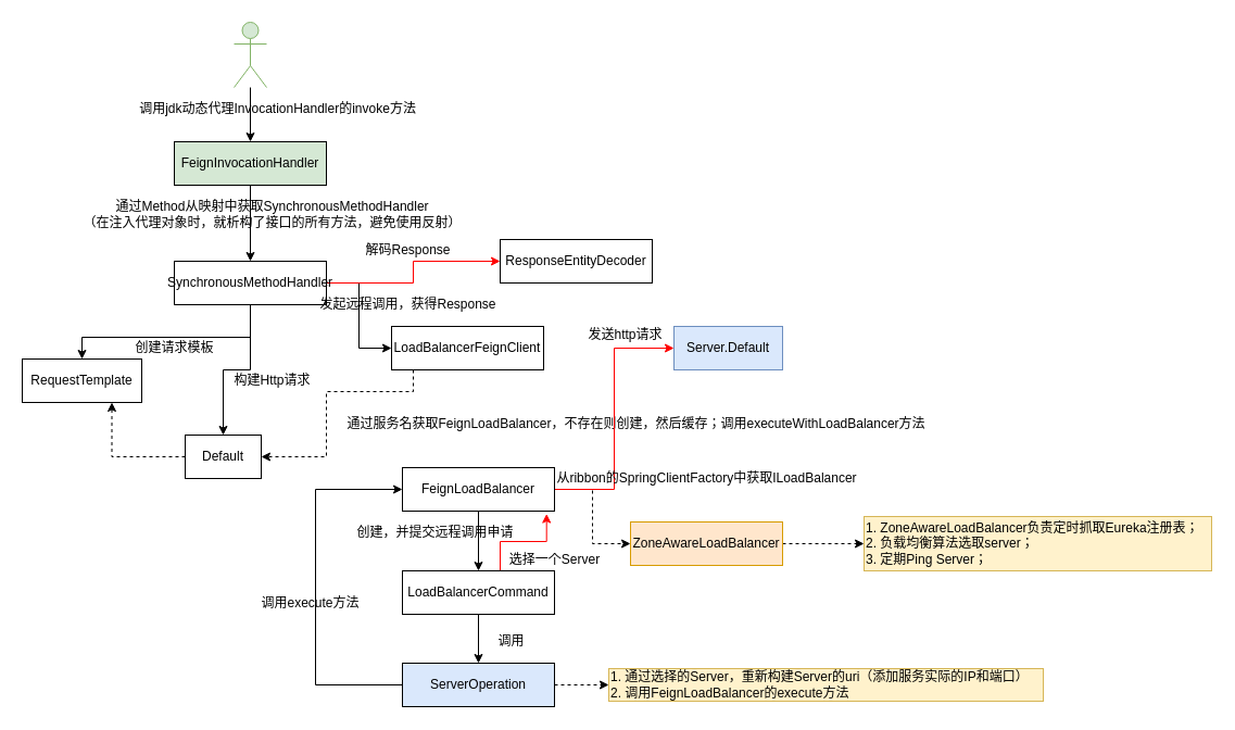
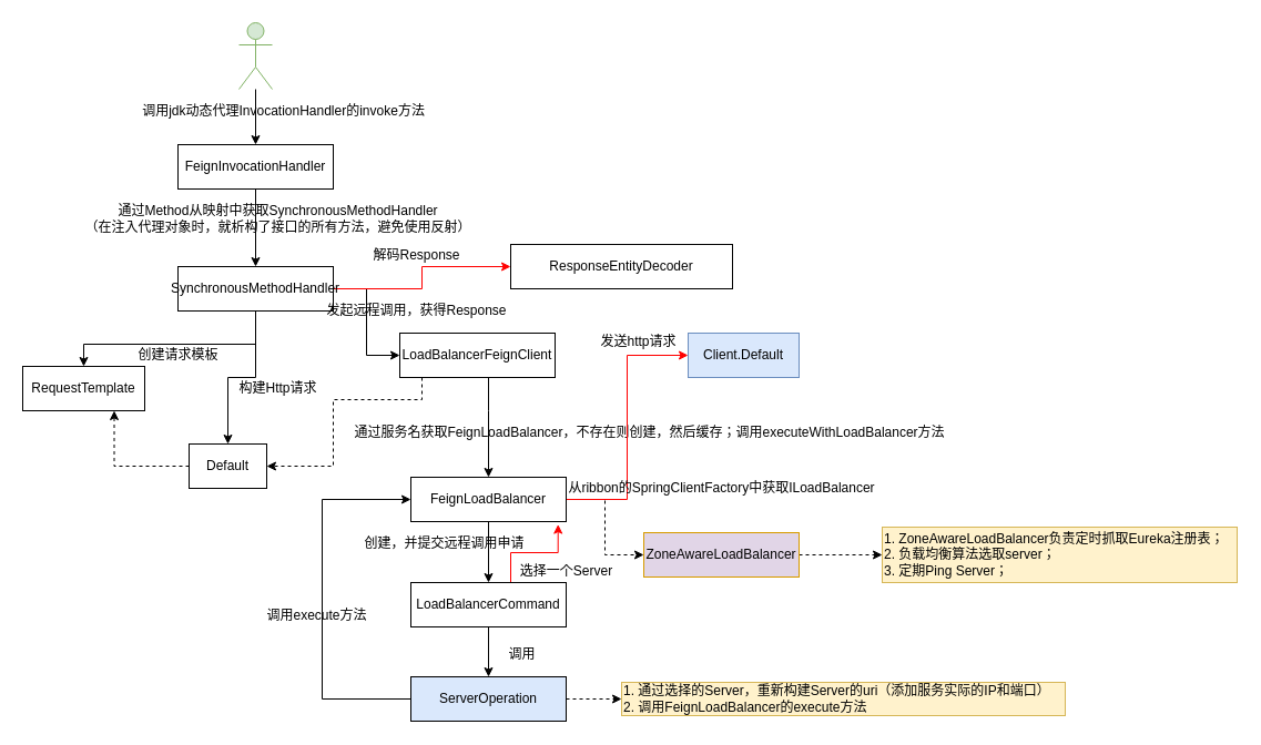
  <mxCell id="0" />
  <mxCell id="1" parent="0" />
  <mxCell id="2" style="edgeStyle=orthogonalEdgeStyle;rounded=0;orthogonalLoop=1;jettySize=auto;html=1;" edge="1" parent="1" source="3" target="5"><mxGeometry relative="1" as="geometry" /></mxCell>
  <mxCell id="3" value="" style="shape=umlActor;verticalLabelPosition=bottom;verticalAlign=top;html=1;outlineConnect=0;fillColor=#d5e8d4;strokeColor=#82b366;" parent="1" vertex="1"><mxGeometry x="215" y="20" width="30" height="60" as="geometry" /></mxCell>
  <mxCell id="4" style="edgeStyle=orthogonalEdgeStyle;rounded=0;orthogonalLoop=1;jettySize=auto;html=1;" edge="1" parent="1" source="5" target="11"><mxGeometry relative="1" as="geometry" /></mxCell>
- <mxCell id="5" value="FeignInvocationHandler" style="rounded=0;whiteSpace=wrap;html=1;fillColor=#d5e8d4;" parent="1" vertex="1"><mxGeometry x="160" y="130" width="140" height="40" as="geometry" /></mxCell>
+ <mxCell id="5" value="FeignInvocationHandler" style="rounded=0;whiteSpace=wrap;html=1;" parent="1" vertex="1"><mxGeometry x="160" y="130" width="140" height="40" as="geometry" /></mxCell>
  <mxCell id="6" value="调用jdk动态代理&lt;span&gt;InvocationHandler的invoke方法&lt;/span&gt;" style="text;html=1;align=center;verticalAlign=middle;resizable=0;points=[];autosize=1;strokeColor=none;fillColor=none;" parent="1" vertex="1"><mxGeometry x="120" y="90" width="270" height="20" as="geometry" /></mxCell>
  <mxCell id="7" style="edgeStyle=orthogonalEdgeStyle;rounded=0;orthogonalLoop=1;jettySize=auto;html=1;" edge="1" parent="1" source="11" target="13"><mxGeometry relative="1" as="geometry"><Array as="points"><mxPoint x="230" y="310" /><mxPoint x="75" y="310" /></Array></mxGeometry></mxCell>
  <mxCell id="8" style="edgeStyle=orthogonalEdgeStyle;rounded=0;orthogonalLoop=1;jettySize=auto;html=1;" edge="1" parent="1" source="11" target="16"><mxGeometry relative="1" as="geometry" /></mxCell>
  <mxCell id="9" style="edgeStyle=orthogonalEdgeStyle;rounded=0;orthogonalLoop=1;jettySize=auto;html=1;entryX=0;entryY=0.5;entryDx=0;entryDy=0;" edge="1" parent="1" source="11" target="20"><mxGeometry relative="1" as="geometry" /></mxCell>
  <mxCell id="10" style="edgeStyle=orthogonalEdgeStyle;rounded=0;orthogonalLoop=1;jettySize=auto;html=1;strokeColor=#FF0000;" edge="1" parent="1" source="11" target="44"><mxGeometry relative="1" as="geometry" /></mxCell>
  <mxCell id="11" value="SynchronousMethodHandler" style="rounded=0;whiteSpace=wrap;html=1;" vertex="1" parent="1"><mxGeometry x="160" y="240" width="140" height="40" as="geometry" /></mxCell>
  <mxCell id="12" value="通过Method从映射中获取&lt;span&gt;SynchronousMethodHandler&lt;br&gt;（在注入代理对象时，就析构了接口的所有方法，避免使用反射）&lt;/span&gt;" style="text;html=1;align=center;verticalAlign=middle;resizable=0;points=[];autosize=1;strokeColor=none;fillColor=none;" vertex="1" parent="1"><mxGeometry x="70" y="182" width="360" height="30" as="geometry" /></mxCell>
  <mxCell id="13" value="RequestTemplate" style="rounded=0;whiteSpace=wrap;html=1;" vertex="1" parent="1"><mxGeometry x="20" y="330" width="110" height="40" as="geometry" /></mxCell>
  <mxCell id="14" value="创建请求模板" style="text;html=1;align=center;verticalAlign=middle;resizable=0;points=[];autosize=1;strokeColor=none;fillColor=none;" vertex="1" parent="1"><mxGeometry x="115" y="310" width="90" height="20" as="geometry" /></mxCell>
  <mxCell id="15" style="edgeStyle=orthogonalEdgeStyle;rounded=0;orthogonalLoop=1;jettySize=auto;html=1;entryX=0.75;entryY=1;entryDx=0;entryDy=0;dashed=1;" edge="1" parent="1" source="16" target="13"><mxGeometry relative="1" as="geometry" /></mxCell>
  <mxCell id="16" value="Default" style="rounded=0;whiteSpace=wrap;html=1;" vertex="1" parent="1"><mxGeometry x="170" y="400" width="70" height="40" as="geometry" /></mxCell>
  <mxCell id="17" value="构建Http请求" style="text;html=1;align=center;verticalAlign=middle;resizable=0;points=[];autosize=1;strokeColor=none;fillColor=none;" vertex="1" parent="1"><mxGeometry x="205" y="340" width="90" height="20" as="geometry" /></mxCell>
  <mxCell id="18" style="edgeStyle=orthogonalEdgeStyle;rounded=0;orthogonalLoop=1;jettySize=auto;html=1;dashed=1;" edge="1" parent="1" source="20"><mxGeometry relative="1" as="geometry"><mxPoint x="240" y="420" as="targetPoint" /><Array as="points"><mxPoint x="380" y="360" /><mxPoint x="300" y="360" /><mxPoint x="300" y="420" /></Array></mxGeometry></mxCell>
+ <mxCell id="19" style="edgeStyle=orthogonalEdgeStyle;rounded=0;orthogonalLoop=1;jettySize=auto;html=1;" edge="1" parent="1" source="20" target="26"><mxGeometry relative="1" as="geometry"><Array as="points"><mxPoint x="440" y="370" /><mxPoint x="440" y="370" /></Array></mxGeometry></mxCell>
  <mxCell id="20" value="LoadBalancerFeignClient" style="rounded=0;whiteSpace=wrap;html=1;" vertex="1" parent="1"><mxGeometry x="360" y="300" width="140" height="40" as="geometry" /></mxCell>
  <mxCell id="21" value="发起远程调用，获得Response" style="text;html=1;align=center;verticalAlign=middle;resizable=0;points=[];autosize=1;strokeColor=none;fillColor=none;" vertex="1" parent="1"><mxGeometry x="285" y="270" width="180" height="20" as="geometry" /></mxCell>
  <mxCell id="22" value="通过服务名获取FeignLoadBalancer，不存在则创建，然后缓存；调用executeWithLoadBalancer方法" style="text;html=1;align=center;verticalAlign=middle;resizable=0;points=[];autosize=1;strokeColor=none;fillColor=none;" vertex="1" parent="1"><mxGeometry x="310" y="380" width="550" height="20" as="geometry" /></mxCell>
  <mxCell id="23" style="edgeStyle=orthogonalEdgeStyle;rounded=0;orthogonalLoop=1;jettySize=auto;html=1;entryX=0;entryY=0.5;entryDx=0;entryDy=0;dashed=1;" edge="1" parent="1" source="26" target="28"><mxGeometry relative="1" as="geometry" /></mxCell>
  <mxCell id="24" style="edgeStyle=orthogonalEdgeStyle;rounded=0;orthogonalLoop=1;jettySize=auto;html=1;" edge="1" parent="1" source="26" target="33"><mxGeometry relative="1" as="geometry" /></mxCell>
  <mxCell id="25" style="edgeStyle=orthogonalEdgeStyle;rounded=0;orthogonalLoop=1;jettySize=auto;html=1;entryX=0;entryY=0.5;entryDx=0;entryDy=0;strokeColor=#FF0000;" edge="1" parent="1" source="26" target="42"><mxGeometry relative="1" as="geometry" /></mxCell>
  <mxCell id="26" value="&lt;span&gt;FeignLoadBalancer&lt;/span&gt;" style="rounded=0;whiteSpace=wrap;html=1;" vertex="1" parent="1"><mxGeometry x="370" y="430" width="140" height="40" as="geometry" /></mxCell>
  <mxCell id="27" style="edgeStyle=orthogonalEdgeStyle;rounded=0;orthogonalLoop=1;jettySize=auto;html=1;dashed=1;" edge="1" parent="1" source="28" target="30"><mxGeometry relative="1" as="geometry" /></mxCell>
- <mxCell id="28" value="ZoneAwareLoadBalancer" style="rounded=0;whiteSpace=wrap;html=1;fillColor=#ffe6cc;strokeColor=#d79b00;" vertex="1" parent="1"><mxGeometry x="580" y="480" width="140" height="40" as="geometry" /></mxCell>
+ <mxCell id="28" value="ZoneAwareLoadBalancer" style="rounded=0;whiteSpace=wrap;html=1;fillColor=#e1d5e7;strokeColor=#d79b00;" vertex="1" parent="1"><mxGeometry x="580" y="480" width="140" height="40" as="geometry" /></mxCell>
  <mxCell id="29" value="从ribbon的SpringClientFactory中获取ILoadBalancer" style="text;html=1;align=center;verticalAlign=middle;resizable=0;points=[];autosize=1;strokeColor=none;fillColor=none;" vertex="1" parent="1"><mxGeometry x="505" y="430" width="290" height="20" as="geometry" /></mxCell>
  <mxCell id="30" value="&lt;span&gt;1. ZoneAwareLoadBalancer负责定时抓取Eureka注册表；&lt;br&gt;2. 负载均衡算法选取server；&lt;br&gt;3. 定期Ping Server；&lt;br&gt;&lt;/span&gt;" style="text;html=1;align=left;verticalAlign=middle;resizable=0;points=[];autosize=1;strokeColor=#d6b656;fillColor=#fff2cc;" vertex="1" parent="1"><mxGeometry x="795" y="475" width="320" height="50" as="geometry" /></mxCell>
  <mxCell id="31" style="edgeStyle=orthogonalEdgeStyle;rounded=0;orthogonalLoop=1;jettySize=auto;html=1;entryX=0.948;entryY=1.064;entryDx=0;entryDy=0;entryPerimeter=0;strokeColor=#FF0000;" edge="1" parent="1" source="33" target="26"><mxGeometry relative="1" as="geometry"><Array as="points"><mxPoint x="460" y="498" /><mxPoint x="503" y="498" /></Array></mxGeometry></mxCell>
  <mxCell id="32" style="edgeStyle=orthogonalEdgeStyle;rounded=0;orthogonalLoop=1;jettySize=auto;html=1;entryX=0.5;entryY=0;entryDx=0;entryDy=0;" edge="1" parent="1" source="33" target="38"><mxGeometry relative="1" as="geometry" /></mxCell>
  <mxCell id="33" value="LoadBalancerCommand" style="rounded=0;whiteSpace=wrap;html=1;" vertex="1" parent="1"><mxGeometry x="370" y="525" width="140" height="40" as="geometry" /></mxCell>
  <mxCell id="34" value="创建，并提交远程调用申请" style="text;html=1;align=center;verticalAlign=middle;resizable=0;points=[];autosize=1;strokeColor=none;fillColor=none;" vertex="1" parent="1"><mxGeometry x="320" y="480" width="160" height="20" as="geometry" /></mxCell>
  <mxCell id="35" value="选择一个Server" style="text;html=1;align=center;verticalAlign=middle;resizable=0;points=[];autosize=1;strokeColor=none;fillColor=none;" vertex="1" parent="1"><mxGeometry x="460" y="505" width="100" height="20" as="geometry" /></mxCell>
  <mxCell id="36" style="edgeStyle=orthogonalEdgeStyle;rounded=0;orthogonalLoop=1;jettySize=auto;html=1;entryX=0;entryY=0.5;entryDx=0;entryDy=0;" edge="1" parent="1" source="38" target="26"><mxGeometry relative="1" as="geometry"><Array as="points"><mxPoint x="290" y="630" /><mxPoint x="290" y="450" /></Array></mxGeometry></mxCell>
  <mxCell id="37" style="edgeStyle=orthogonalEdgeStyle;rounded=0;orthogonalLoop=1;jettySize=auto;html=1;dashed=1;" edge="1" parent="1" source="38" target="40"><mxGeometry relative="1" as="geometry" /></mxCell>
  <mxCell id="38" value="ServerOperation" style="rounded=0;whiteSpace=wrap;html=1;fillColor=#dae8fc;" vertex="1" parent="1"><mxGeometry x="370" y="610" width="140" height="40" as="geometry" /></mxCell>
  <mxCell id="39" value="调用" style="text;html=1;align=center;verticalAlign=middle;resizable=0;points=[];autosize=1;strokeColor=none;fillColor=none;" vertex="1" parent="1"><mxGeometry x="450" y="580" width="40" height="20" as="geometry" /></mxCell>
  <mxCell id="40" value="1. 通过选择的Server，重新构建Server的uri（添加服务实际的IP和端口）&lt;br&gt;2. 调用&lt;span&gt;FeignLoadBalancer的execute方法&lt;/span&gt;" style="text;html=1;align=left;verticalAlign=middle;resizable=0;points=[];autosize=1;strokeColor=#d6b656;fillColor=#fff2cc;" vertex="1" parent="1"><mxGeometry x="560" y="615" width="400" height="30" as="geometry" /></mxCell>
  <mxCell id="41" value="调用execute方法" style="text;html=1;align=center;verticalAlign=middle;resizable=0;points=[];autosize=1;strokeColor=none;fillColor=none;" vertex="1" parent="1"><mxGeometry x="230" y="545" width="110" height="20" as="geometry" /></mxCell>
- <mxCell id="42" value="&lt;span&gt;Server.Default&lt;/span&gt;" style="rounded=0;whiteSpace=wrap;html=1;fillColor=#dae8fc;strokeColor=#6c8ebf;" vertex="1" parent="1"><mxGeometry x="620" y="300" width="100" height="40" as="geometry" /></mxCell>
+ <mxCell id="42" value="&lt;span&gt;Client.Default&lt;/span&gt;" style="rounded=0;whiteSpace=wrap;html=1;fillColor=#dae8fc;strokeColor=#6c8ebf;" vertex="1" parent="1"><mxGeometry x="620" y="300" width="100" height="40" as="geometry" /></mxCell>
  <mxCell id="43" value="发送http请求" style="text;html=1;align=center;verticalAlign=middle;resizable=0;points=[];autosize=1;strokeColor=none;fillColor=none;" vertex="1" parent="1"><mxGeometry x="535" y="298" width="80" height="20" as="geometry" /></mxCell>
- <mxCell id="44" value="ResponseEntityDecoder" style="rounded=0;whiteSpace=wrap;html=1;" vertex="1" parent="1"><mxGeometry x="460" y="220" width="140" height="40" as="geometry" /></mxCell>
+ <mxCell id="44" value="ResponseEntityDecoder" style="rounded=0;whiteSpace=wrap;html=1;" vertex="1" parent="1"><mxGeometry x="460" y="220" width="200" height="40" as="geometry" /></mxCell>
  <mxCell id="45" value="解码Response" style="text;html=1;align=center;verticalAlign=middle;resizable=0;points=[];autosize=1;strokeColor=none;fillColor=none;" vertex="1" parent="1"><mxGeometry x="330" y="220" width="90" height="20" as="geometry" /></mxCell>
